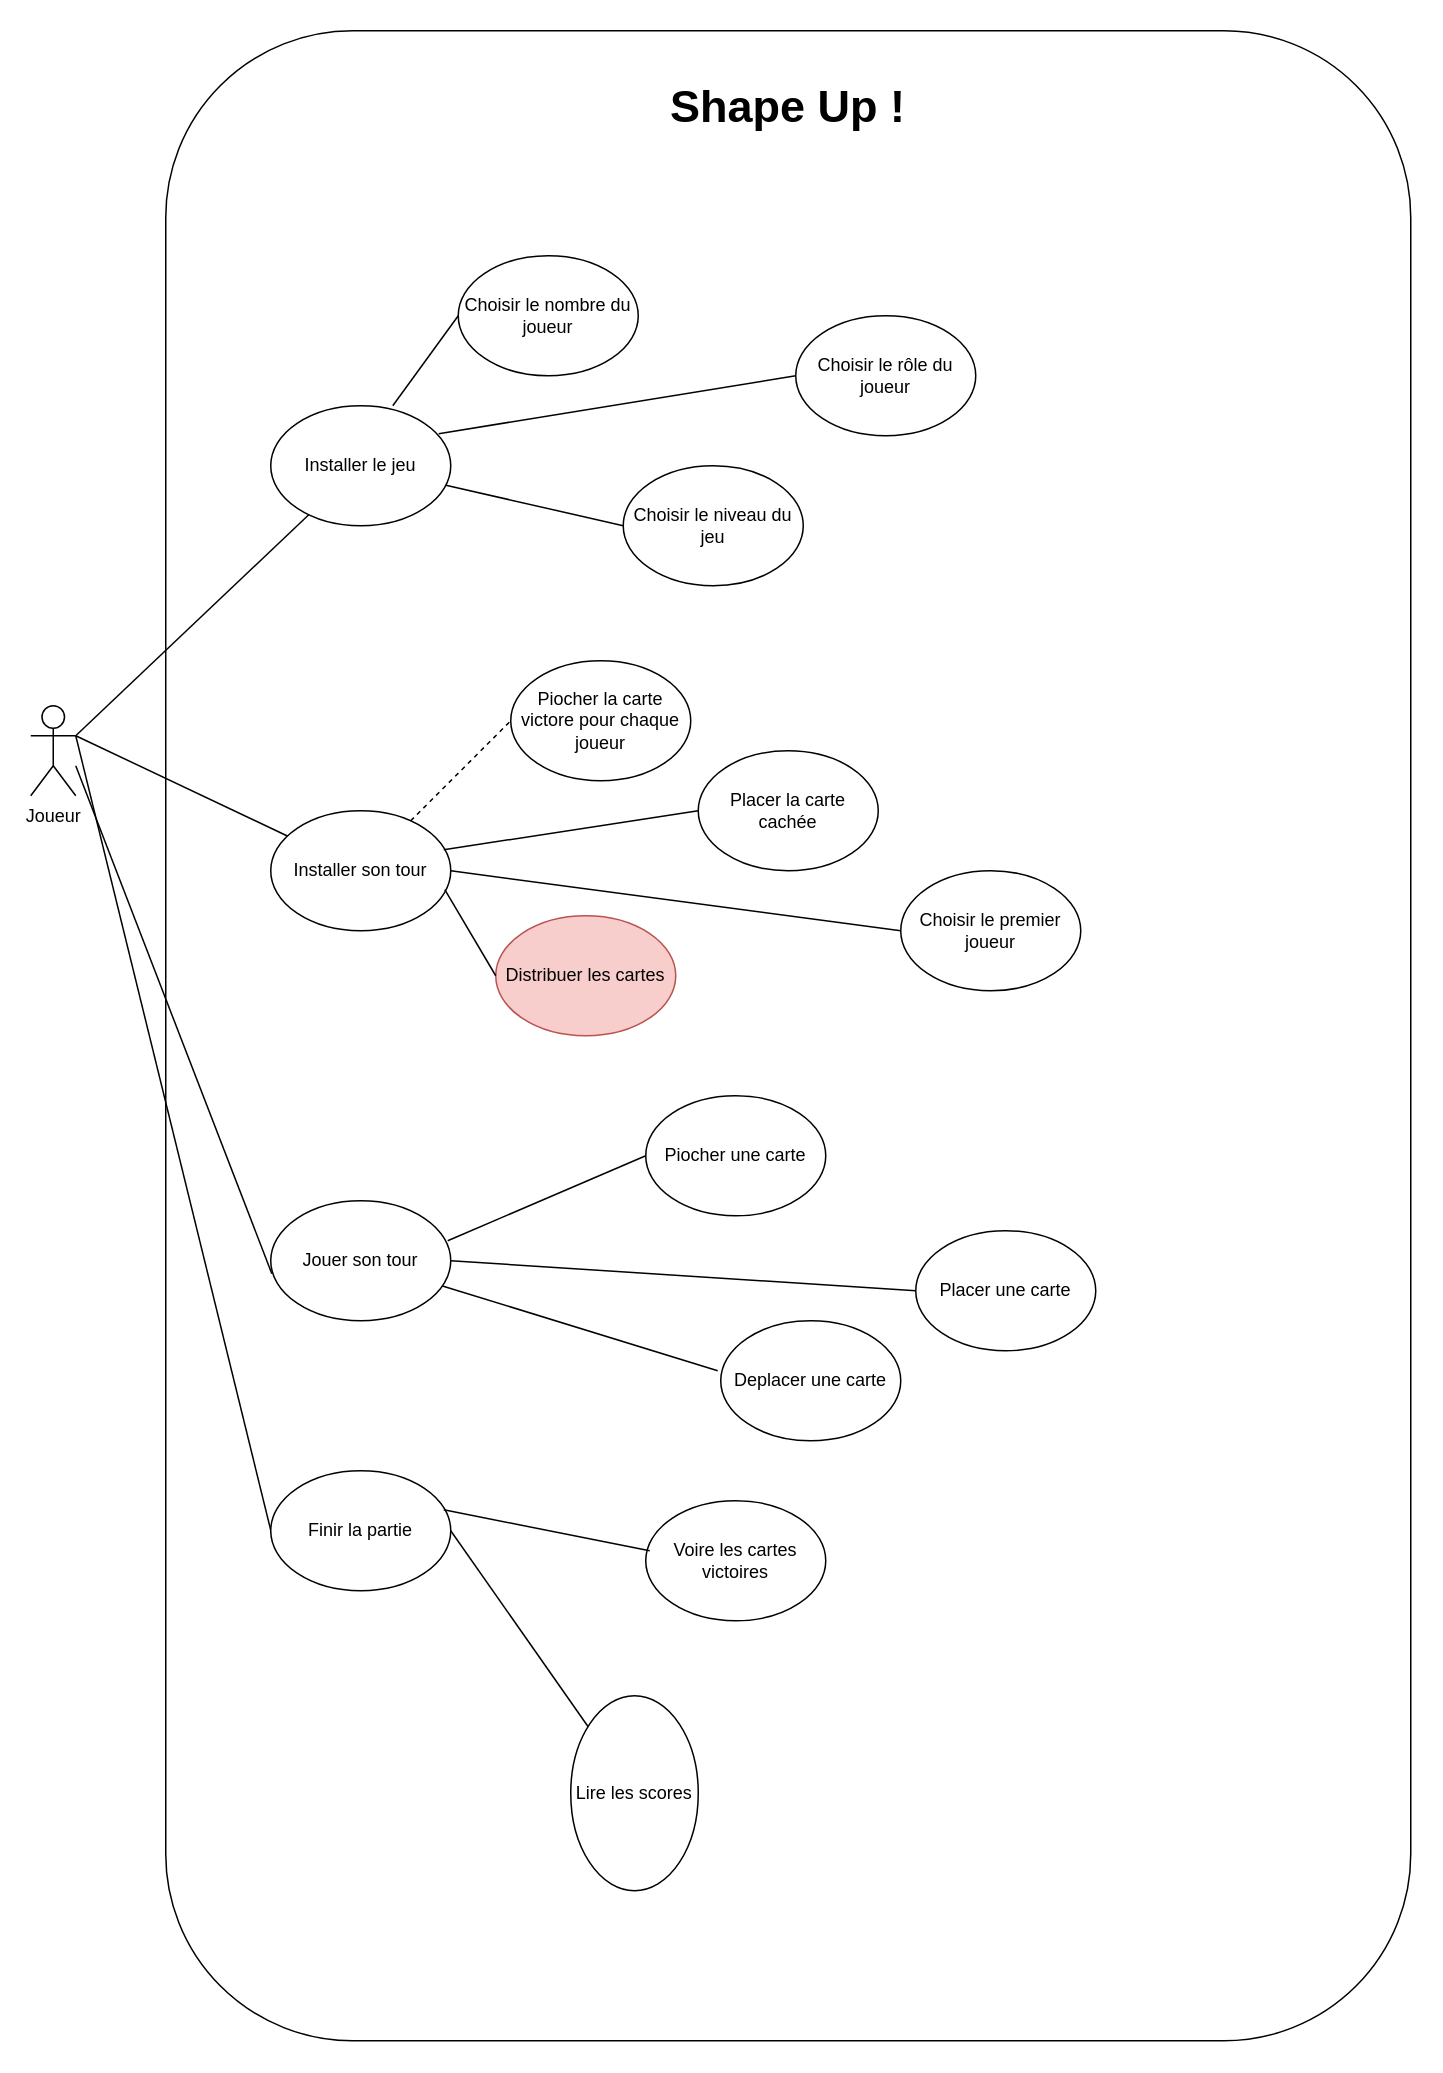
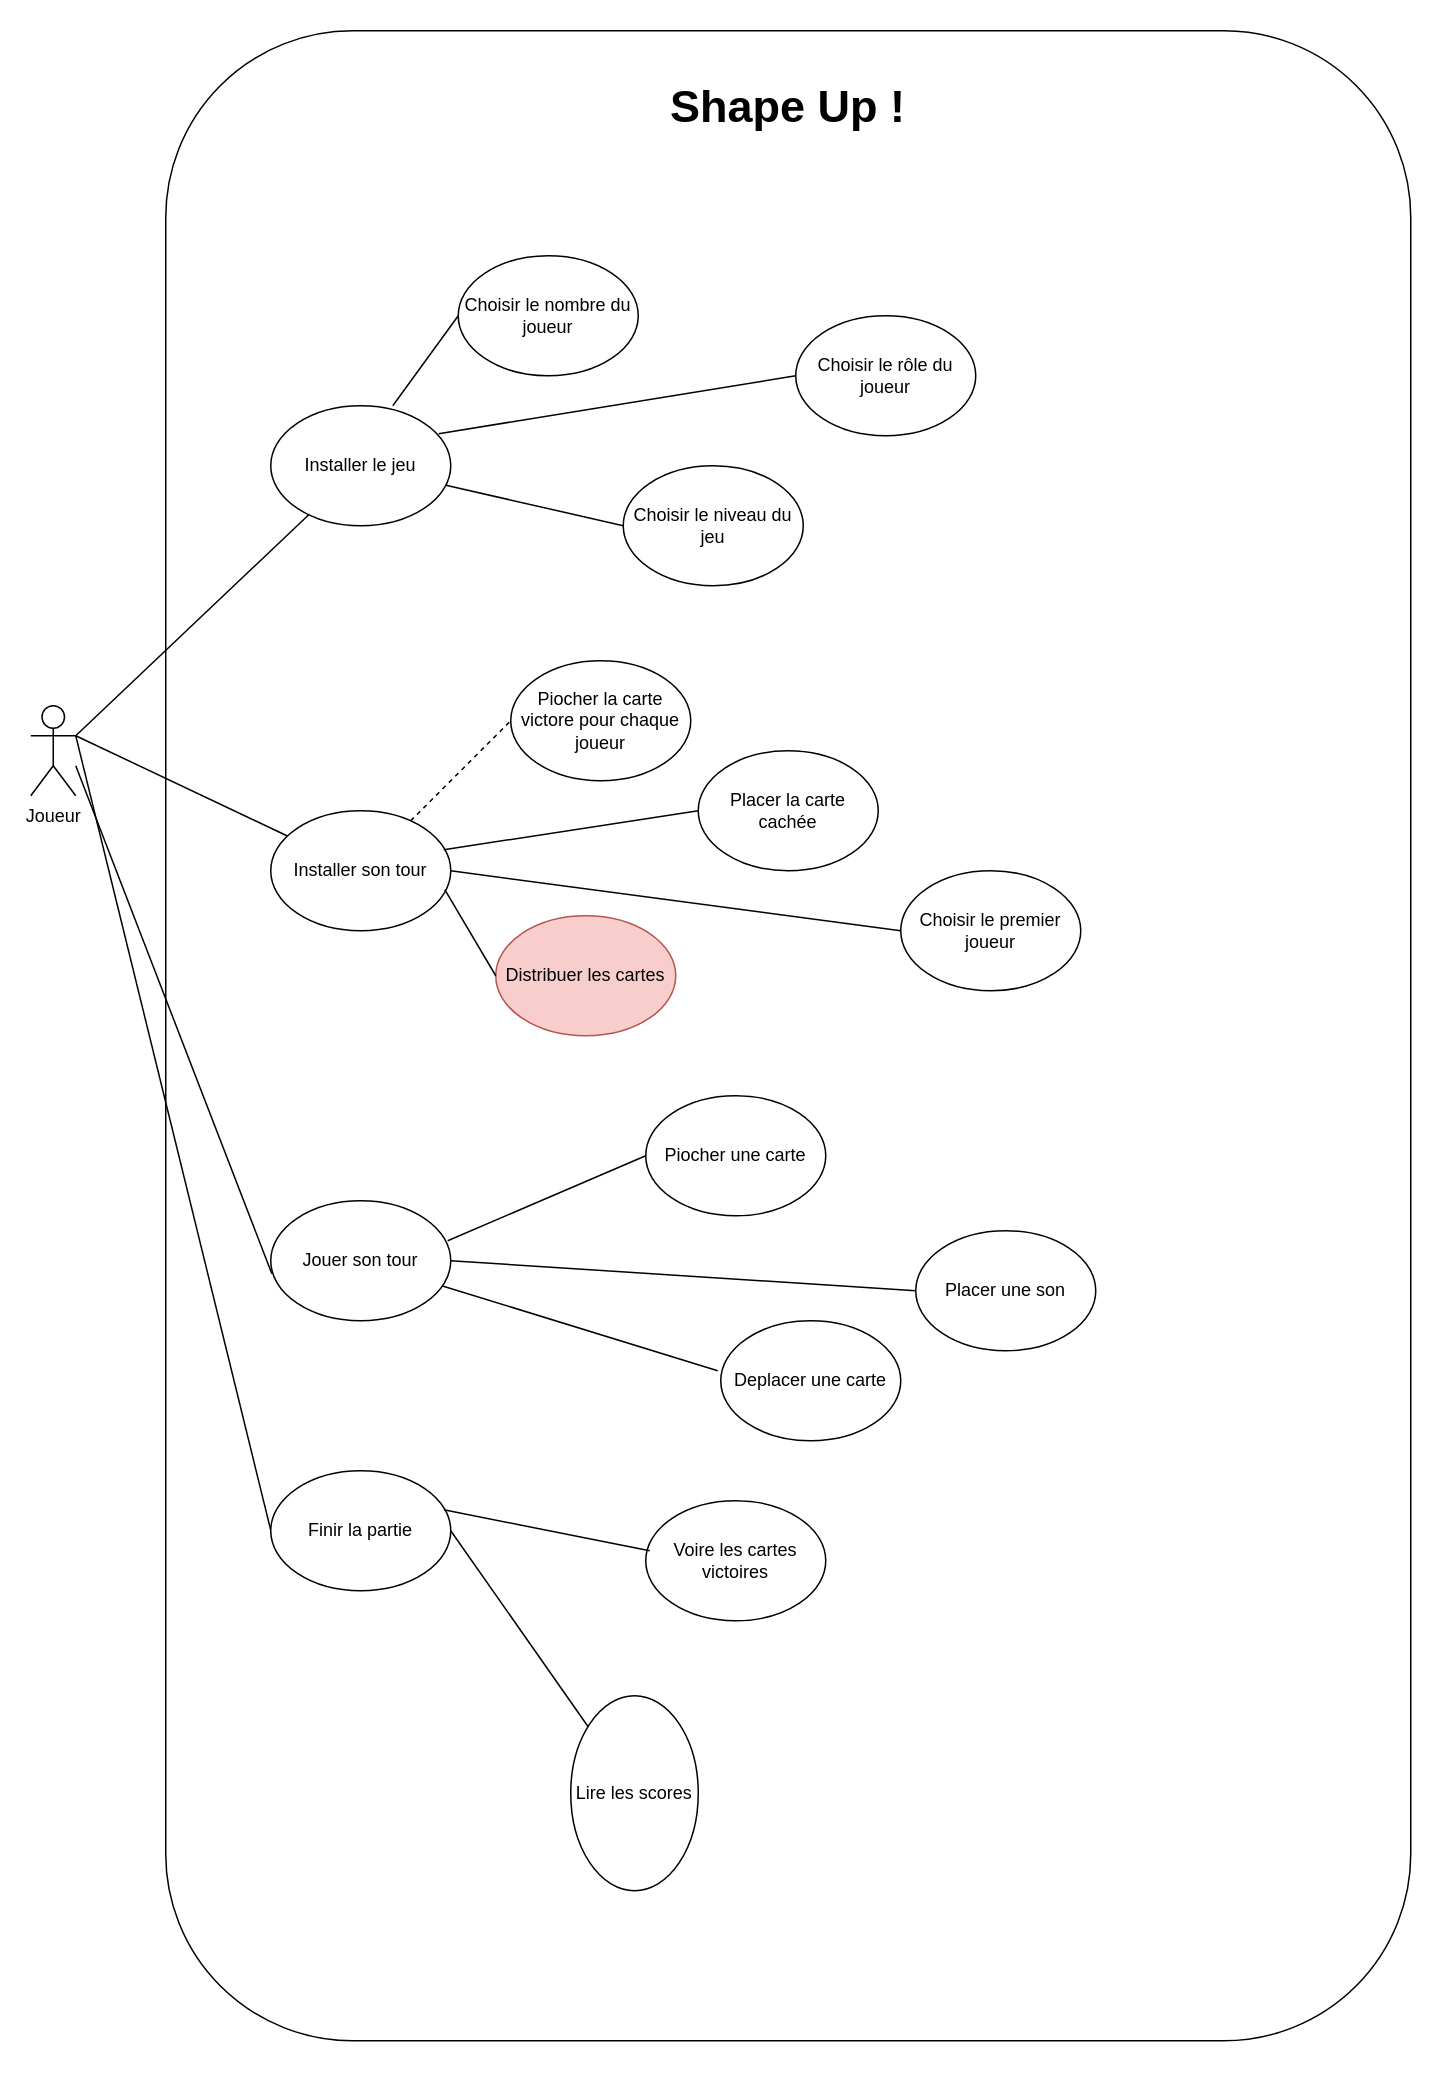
  <mxCell id="0" />
  <mxCell id="1" parent="0" />
  <mxCell id="2" value="" style="rounded=1;whiteSpace=wrap;html=1;" vertex="1" parent="1"><mxGeometry x="110" y="20" width="830" height="1340" as="geometry" /></mxCell>
  <mxCell id="3" style="rounded=0;orthogonalLoop=1;jettySize=auto;html=1;exitX=1;exitY=0.333;exitDx=0;exitDy=0;exitPerimeter=0;endArrow=none;endFill=0;" edge="1" parent="1" source="7" target="8"><mxGeometry relative="1" as="geometry" /></mxCell>
  <mxCell id="4" value="" style="edgeStyle=none;rounded=0;orthogonalLoop=1;jettySize=auto;html=1;endArrow=none;endFill=0;exitX=1;exitY=0.333;exitDx=0;exitDy=0;exitPerimeter=0;entryX=0.017;entryY=0.6;entryDx=0;entryDy=0;entryPerimeter=0;" edge="1" parent="1" source="7" target="14"><mxGeometry relative="1" as="geometry" /></mxCell>
  <mxCell id="5" value="" style="edgeStyle=none;rounded=0;orthogonalLoop=1;jettySize=auto;html=1;endArrow=none;endFill=0;entryX=0.006;entryY=0.608;entryDx=0;entryDy=0;entryPerimeter=0;" edge="1" parent="1" target="10"><mxGeometry relative="1" as="geometry"><mxPoint x="50" y="510" as="sourcePoint" /></mxGeometry></mxCell>
  <mxCell id="6" value="" style="edgeStyle=none;rounded=0;orthogonalLoop=1;jettySize=auto;html=1;endArrow=none;endFill=0;exitX=1;exitY=0.333;exitDx=0;exitDy=0;exitPerimeter=0;" edge="1" parent="1" source="7" target="9"><mxGeometry relative="1" as="geometry" /></mxCell>
  <mxCell id="7" value="Joueur" style="shape=umlActor;verticalLabelPosition=bottom;verticalAlign=top;html=1;outlineConnect=0;" vertex="1" parent="1"><mxGeometry x="20" y="470" width="30" height="60" as="geometry" /></mxCell>
  <mxCell id="8" value="Installer le jeu" style="ellipse;whiteSpace=wrap;html=1;" vertex="1" parent="1"><mxGeometry x="180" y="270" width="120" height="80" as="geometry" /></mxCell>
  <mxCell id="9" value="Installer son tour" style="ellipse;whiteSpace=wrap;html=1;" vertex="1" parent="1"><mxGeometry x="180" y="540" width="120" height="80" as="geometry" /></mxCell>
  <mxCell id="10" value="Jouer son tour" style="ellipse;whiteSpace=wrap;html=1;" vertex="1" parent="1"><mxGeometry x="180" y="800" width="120" height="80" as="geometry" /></mxCell>
  <mxCell id="11" value="Choisir le rôle du joueur" style="ellipse;whiteSpace=wrap;html=1;" vertex="1" parent="1"><mxGeometry x="530" y="210" width="120" height="80" as="geometry" /></mxCell>
  <mxCell id="12" value="Choisir le niveau du jeu" style="ellipse;whiteSpace=wrap;html=1;" vertex="1" parent="1"><mxGeometry x="415" y="310" width="120" height="80" as="geometry" /></mxCell>
  <mxCell id="13" value="Choisir le nombre du joueur" style="ellipse;whiteSpace=wrap;html=1;" vertex="1" parent="1"><mxGeometry x="305" y="170" width="120" height="80" as="geometry" /></mxCell>
  <mxCell id="14" value="Finir la partie" style="ellipse;whiteSpace=wrap;html=1;" vertex="1" parent="1"><mxGeometry x="180" y="980" width="120" height="80" as="geometry" /></mxCell>
  <mxCell id="15" value="Placer la carte cachée" style="ellipse;whiteSpace=wrap;html=1;" vertex="1" parent="1"><mxGeometry x="465" y="500" width="120" height="80" as="geometry" /></mxCell>
  <mxCell id="16" value="Choisir le premier joueur" style="ellipse;whiteSpace=wrap;html=1;" vertex="1" parent="1"><mxGeometry x="600" y="580" width="120" height="80" as="geometry" /></mxCell>
  <mxCell id="17" value="Distribuer les cartes" style="ellipse;whiteSpace=wrap;html=1;fillColor=#f8cecc;strokeColor=#b85450;" vertex="1" parent="1"><mxGeometry x="330" y="610" width="120" height="80" as="geometry" /></mxCell>
  <mxCell id="18" value="Piocher une carte" style="ellipse;whiteSpace=wrap;html=1;" vertex="1" parent="1"><mxGeometry x="430" y="730" width="120" height="80" as="geometry" /></mxCell>
- <mxCell id="19" value="Placer une carte" style="ellipse;whiteSpace=wrap;html=1;" vertex="1" parent="1"><mxGeometry x="610" y="820" width="120" height="80" as="geometry" /></mxCell>
+ <mxCell id="19" value="Placer une son" style="ellipse;whiteSpace=wrap;html=1;" vertex="1" parent="1"><mxGeometry x="610" y="820" width="120" height="80" as="geometry" /></mxCell>
  <mxCell id="20" value="Deplacer une carte" style="ellipse;whiteSpace=wrap;html=1;" vertex="1" parent="1"><mxGeometry x="480" y="880" width="120" height="80" as="geometry" /></mxCell>
  <mxCell id="21" value="Voire les cartes victoires" style="ellipse;whiteSpace=wrap;html=1;" vertex="1" parent="1"><mxGeometry x="430" y="1000" width="120" height="80" as="geometry" /></mxCell>
  <mxCell id="22" value="Lire les scores" style="ellipse;whiteSpace=wrap;html=1;" vertex="1" parent="1"><mxGeometry x="380" y="1130" width="85" height="130" as="geometry" /></mxCell>
  <mxCell id="23" value="" style="endArrow=none;html=1;exitX=0.961;exitY=0.325;exitDx=0;exitDy=0;entryX=0;entryY=0.5;entryDx=0;entryDy=0;exitPerimeter=0;" edge="1" parent="1" source="9" target="15"><mxGeometry width="50" height="50" relative="1" as="geometry"><mxPoint x="390" y="470" as="sourcePoint" /><mxPoint x="440" y="420" as="targetPoint" /></mxGeometry></mxCell>
  <mxCell id="24" value="" style="endArrow=none;html=1;entryX=0;entryY=0.5;entryDx=0;entryDy=0;exitX=0.678;exitY=0;exitDx=0;exitDy=0;exitPerimeter=0;" edge="1" parent="1" source="8" target="13"><mxGeometry width="50" height="50" relative="1" as="geometry"><mxPoint x="390" y="300" as="sourcePoint" /><mxPoint x="440" y="250" as="targetPoint" /></mxGeometry></mxCell>
  <mxCell id="25" value="" style="endArrow=none;html=1;exitX=0.933;exitY=0.233;exitDx=0;exitDy=0;entryX=0;entryY=0.5;entryDx=0;entryDy=0;exitPerimeter=0;" edge="1" parent="1" source="8" target="11"><mxGeometry width="50" height="50" relative="1" as="geometry"><mxPoint x="390" y="300" as="sourcePoint" /><mxPoint x="440" y="250" as="targetPoint" /></mxGeometry></mxCell>
  <mxCell id="26" value="" style="endArrow=none;html=1;entryX=0;entryY=0.5;entryDx=0;entryDy=0;" edge="1" parent="1" source="8" target="12"><mxGeometry width="50" height="50" relative="1" as="geometry"><mxPoint x="390" y="300" as="sourcePoint" /><mxPoint x="440" y="250" as="targetPoint" /></mxGeometry></mxCell>
  <mxCell id="27" value="" style="endArrow=none;html=1;exitX=1;exitY=0.5;exitDx=0;exitDy=0;entryX=0;entryY=0.5;entryDx=0;entryDy=0;" edge="1" parent="1" source="9" target="16"><mxGeometry width="50" height="50" relative="1" as="geometry"><mxPoint x="390" y="570" as="sourcePoint" /><mxPoint x="440" y="520" as="targetPoint" /></mxGeometry></mxCell>
  <mxCell id="28" value="" style="endArrow=none;html=1;exitX=0.967;exitY=0.658;exitDx=0;exitDy=0;exitPerimeter=0;entryX=0;entryY=0.5;entryDx=0;entryDy=0;" edge="1" parent="1" source="9" target="17"><mxGeometry width="50" height="50" relative="1" as="geometry"><mxPoint x="390" y="570" as="sourcePoint" /><mxPoint x="440" y="520" as="targetPoint" /></mxGeometry></mxCell>
  <mxCell id="29" value="" style="endArrow=none;html=1;exitX=0.983;exitY=0.333;exitDx=0;exitDy=0;exitPerimeter=0;entryX=0;entryY=0.5;entryDx=0;entryDy=0;" edge="1" parent="1" source="10" target="18"><mxGeometry width="50" height="50" relative="1" as="geometry"><mxPoint x="390" y="870" as="sourcePoint" /><mxPoint x="440" y="820" as="targetPoint" /></mxGeometry></mxCell>
  <mxCell id="30" value="" style="endArrow=none;html=1;exitX=1;exitY=0.5;exitDx=0;exitDy=0;entryX=0;entryY=0.5;entryDx=0;entryDy=0;" edge="1" parent="1" source="10" target="19"><mxGeometry width="50" height="50" relative="1" as="geometry"><mxPoint x="390" y="870" as="sourcePoint" /><mxPoint x="440" y="820" as="targetPoint" /></mxGeometry></mxCell>
  <mxCell id="31" value="" style="endArrow=none;html=1;entryX=-0.017;entryY=0.417;entryDx=0;entryDy=0;entryPerimeter=0;" edge="1" parent="1" source="10" target="20"><mxGeometry width="50" height="50" relative="1" as="geometry"><mxPoint x="301" y="850" as="sourcePoint" /><mxPoint x="440" y="820" as="targetPoint" /></mxGeometry></mxCell>
  <mxCell id="32" value="" style="endArrow=none;html=1;entryX=0.022;entryY=0.417;entryDx=0;entryDy=0;entryPerimeter=0;exitX=0.961;exitY=0.325;exitDx=0;exitDy=0;exitPerimeter=0;" edge="1" parent="1" target="21" source="14"><mxGeometry width="50" height="50" relative="1" as="geometry"><mxPoint x="290" y="1000" as="sourcePoint" /><mxPoint x="340" y="950" as="targetPoint" /></mxGeometry></mxCell>
  <mxCell id="33" value="" style="endArrow=none;html=1;exitX=1;exitY=0.5;exitDx=0;exitDy=0;" edge="1" parent="1" source="14" target="22"><mxGeometry width="50" height="50" relative="1" as="geometry"><mxPoint x="390" y="930" as="sourcePoint" /><mxPoint x="440" y="880" as="targetPoint" /></mxGeometry></mxCell>
  <mxCell id="34" value="&lt;font size=&quot;1&quot;&gt;&lt;b style=&quot;font-size: 30px&quot;&gt;Shape Up !&lt;/b&gt;&lt;/font&gt;" style="text;html=1;strokeColor=none;fillColor=none;align=center;verticalAlign=middle;whiteSpace=wrap;rounded=0;" vertex="1" parent="1"><mxGeometry x="415" y="50" width="220" height="40" as="geometry" /></mxCell>
  <mxCell id="35" value="Piocher la carte victore pour chaque joueur" style="ellipse;whiteSpace=wrap;html=1;" vertex="1" parent="1"><mxGeometry x="340" y="440" width="120" height="80" as="geometry" /></mxCell>
  <mxCell id="36" value="" style="endArrow=none;html=1;entryX=0;entryY=0.5;entryDx=0;entryDy=0;dashed=1;" edge="1" parent="1" source="9" target="35"><mxGeometry width="50" height="50" relative="1" as="geometry"><mxPoint x="430" y="550" as="sourcePoint" /><mxPoint x="480" y="500" as="targetPoint" /></mxGeometry></mxCell>
